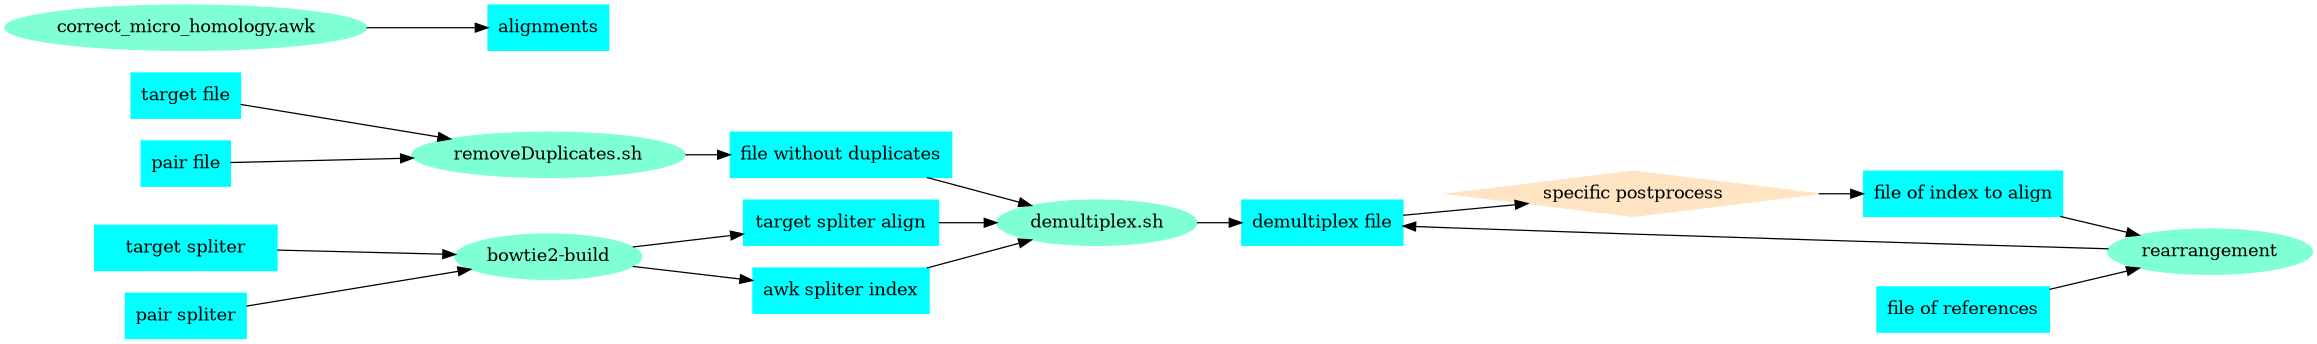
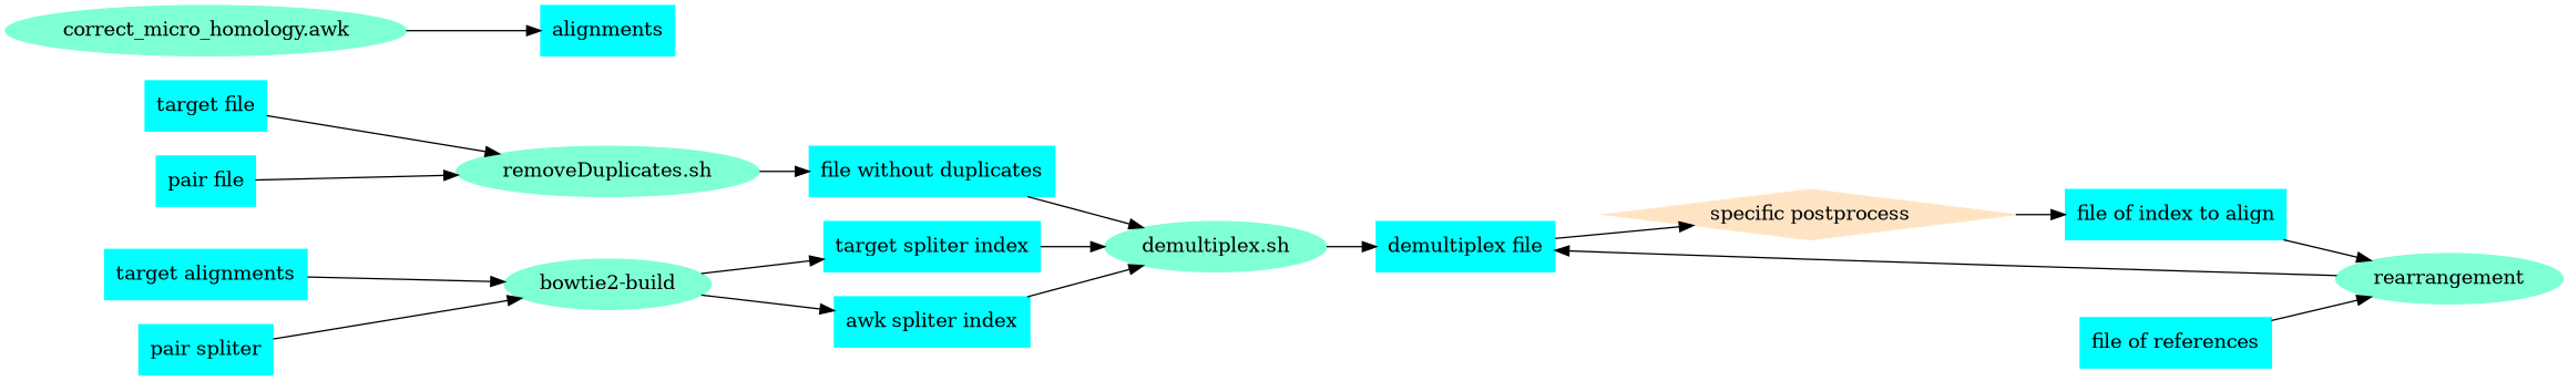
  digraph {
    rankdir=LR
    node [color=aqua shape=box style=filled]
    n1 [label="target file"]
    n2 [color=aquamarine label="removeDuplicates.sh" shape=ellipse]
    n3 [label="file without duplicates"]
    n4 [label="pair file"]
    n5 [color=aquamarine label="demultiplex.sh" shape=ellipse]
    n6 [label="demultiplex file"]
-   n7 [label="target spliter"]
+   n7 [label="target alignments"]
    n8 [color=aquamarine label="bowtie2-build" shape=ellipse]
-   n9 [label="target spliter align"]
+   n9 [label="target spliter index"]
    n10 [label="awk spliter index"]
    n11 [label="pair spliter"]
    n12 [color=bisque label="specific postprocess" shape=diamond]
    n13 [label="file of index to align"]
    n14 [color=aquamarine label=rearrangement shape=ellipse]
    n15 [label="file of references"]
    n16 [color=aquamarine label="correct_micro_homology.awk" shape=ellipse]
    n17 [label=alignments]
    n1 -> n2
    n2 -> n3
    n3 -> n5
    n4 -> n2
    n5 -> n6
    n6 -> n12
    n7 -> n8
    n8 -> n9
    n8 -> n10
    n9 -> n5
    n10 -> n5
    n11 -> n8
    n12 -> n13
    n13 -> n14
    n14 -> n6
    n15 -> n14
    n16 -> n17
  }
